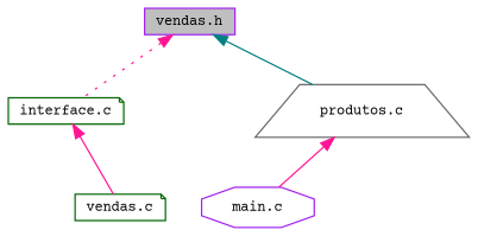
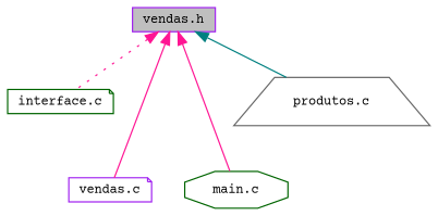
  digraph {
    fontname="Courier Prime"
    node [color=purple fillcolor=white fontname="Courier Prime" fontsize=10 shape=note style=filled]
    edge [color=deeppink dir=back fontname="Courier Prime" fontsize=10 labelfontname=Helvetica labelfontsize=10 style=solid]
    n1 [fillcolor=grey75 fontcolor=black height=0.2 label="vendas.h" shape=box width=0.4]
    n2 [color=darkgreen height=0.2 label="interface.c" width=0.4]
-   n3 [height=0.2 label="main.c" shape=octagon width=0.4]
+   n3 [color=darkgreen height=0.2 label="main.c" shape=octagon width=0.4]
    n4 [color=gray40 height=0.2 label="produtos.c" shape=trapezium width=0.4]
-   n5 [color=darkgreen height=0.2 label="vendas.c" width=0.4]
+   n5 [height=0.2 label="vendas.c" width=0.4]
    n1 -> n2 [style=dotted]
-   n4 -> n3
+   n1 -> n3
    n1 -> n4 [color=teal]
-   n2 -> n5
+   n1 -> n5
  }
